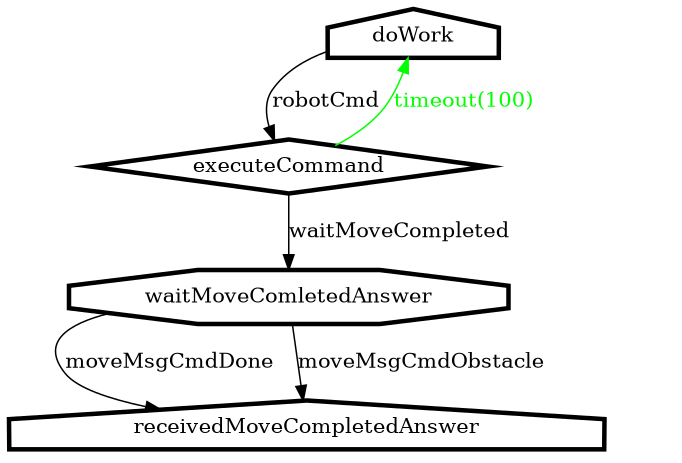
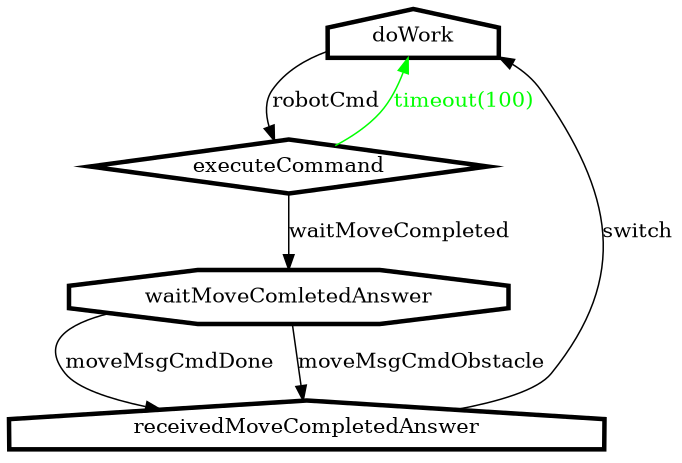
  digraph {
    rankdir=TB
    node [color=black fontcolor=black penwidth=3 shape=house]
    edge [color=black fontcolor=black]
    doWork
    executeCommand [shape=diamond]
    waitMoveComletedAnswer [shape=octagon]
    receivedMoveCompletedAnswer
    doWork -> executeCommand [label=robotCmd]
    executeCommand -> doWork [color=green fontcolor=green label="timeout(100)"]
    executeCommand -> waitMoveComletedAnswer [label=waitMoveCompleted]
    waitMoveComletedAnswer -> receivedMoveCompletedAnswer [label=moveMsgCmdDone]
    waitMoveComletedAnswer -> receivedMoveCompletedAnswer [label=moveMsgCmdObstacle]
+   receivedMoveCompletedAnswer -> doWork [label=switch]
  }
